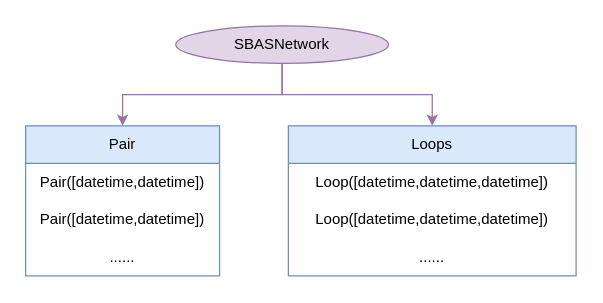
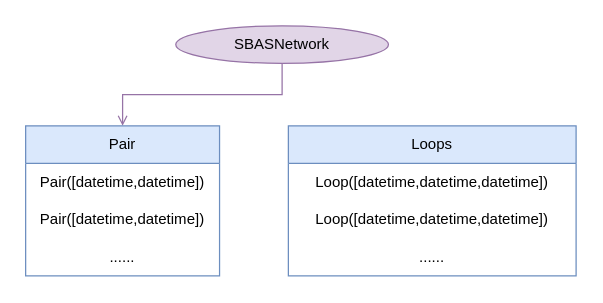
  <mxCell id="0" />
  <mxCell id="1" parent="0" />
- <mxCell id="2" style="edgeStyle=orthogonalEdgeStyle;rounded=0;orthogonalLoop=1;jettySize=auto;html=1;entryX=0.5;entryY=0;entryDx=0;entryDy=0;fillColor=#e1d5e7;strokeColor=#9673a6;" edge="1" parent="1" source="4" target="5"><mxGeometry relative="1" as="geometry"><mxPoint x="145" y="90" as="targetPoint" /></mxGeometry></mxCell>
- <mxCell id="3" style="edgeStyle=orthogonalEdgeStyle;rounded=0;orthogonalLoop=1;jettySize=auto;html=1;entryX=0.5;entryY=0;entryDx=0;entryDy=0;fillColor=#e1d5e7;strokeColor=#9673a6;" edge="1" parent="1" source="4" target="9"><mxGeometry relative="1" as="geometry"><mxPoint x="305" y="90" as="targetPoint" /><Array as="points"><mxPoint x="225" y="75" /><mxPoint x="345" y="75" /></Array></mxGeometry></mxCell>
+ <mxCell id="2" style="edgeStyle=orthogonalEdgeStyle;rounded=0;orthogonalLoop=1;jettySize=auto;html=1;entryX=0.5;entryY=0;entryDx=0;entryDy=0;fillColor=#e1d5e7;strokeColor=#9673a6;endArrow=open;" edge="1" parent="1" source="4" target="5"><mxGeometry relative="1" as="geometry"><mxPoint x="145" y="90" as="targetPoint" /></mxGeometry></mxCell>
  <mxCell id="4" value="SBASNetwork" style="ellipse;whiteSpace=wrap;html=1;fillColor=#e1d5e7;strokeColor=#9673a6;" vertex="1" parent="1"><mxGeometry x="140" y="20" width="170" height="30" as="geometry" /></mxCell>
  <mxCell id="5" value="Pair" style="swimlane;fontStyle=0;childLayout=stackLayout;horizontal=1;startSize=30;horizontalStack=0;resizeParent=1;resizeParentMax=0;resizeLast=0;collapsible=1;marginBottom=0;whiteSpace=wrap;html=1;align=center;fillColor=#dae8fc;strokeColor=#6c8ebf;" vertex="1" parent="1"><mxGeometry x="20" y="100" width="155" height="120" as="geometry" /></mxCell>
  <mxCell id="6" value="Pair([datetime,datetime])" style="text;strokeColor=none;fillColor=none;align=center;verticalAlign=middle;spacingLeft=4;spacingRight=4;overflow=hidden;points=[[0,0.5],[1,0.5]];portConstraint=eastwest;rotatable=0;whiteSpace=wrap;html=1;" vertex="1" parent="5"><mxGeometry y="30" width="155" height="30" as="geometry" /></mxCell>
  <mxCell id="7" value="Pair([datetime,datetime])" style="text;strokeColor=none;fillColor=none;align=center;verticalAlign=middle;spacingLeft=4;spacingRight=4;overflow=hidden;points=[[0,0.5],[1,0.5]];portConstraint=eastwest;rotatable=0;whiteSpace=wrap;html=1;" vertex="1" parent="5"><mxGeometry y="60" width="155" height="30" as="geometry" /></mxCell>
  <mxCell id="8" value="......" style="text;strokeColor=none;fillColor=none;align=center;verticalAlign=middle;spacingLeft=4;spacingRight=4;overflow=hidden;points=[[0,0.5],[1,0.5]];portConstraint=eastwest;rotatable=0;whiteSpace=wrap;html=1;" vertex="1" parent="5"><mxGeometry y="90" width="155" height="30" as="geometry" /></mxCell>
  <mxCell id="9" value="Loops" style="swimlane;fontStyle=0;childLayout=stackLayout;horizontal=1;startSize=30;horizontalStack=0;resizeParent=1;resizeParentMax=0;resizeLast=0;collapsible=1;marginBottom=0;whiteSpace=wrap;html=1;align=center;fillColor=#dae8fc;strokeColor=#6c8ebf;" vertex="1" parent="1"><mxGeometry x="230" y="100" width="230" height="120" as="geometry" /></mxCell>
  <mxCell id="10" value="Loop([datetime,datetime,datetime])" style="text;strokeColor=none;fillColor=none;align=center;verticalAlign=middle;spacingLeft=4;spacingRight=4;overflow=hidden;points=[[0,0.5],[1,0.5]];portConstraint=eastwest;rotatable=0;whiteSpace=wrap;html=1;" vertex="1" parent="9"><mxGeometry y="30" width="230" height="30" as="geometry" /></mxCell>
  <mxCell id="11" value="Loop([datetime,datetime,datetime])" style="text;strokeColor=none;fillColor=none;align=center;verticalAlign=middle;spacingLeft=4;spacingRight=4;overflow=hidden;points=[[0,0.5],[1,0.5]];portConstraint=eastwest;rotatable=0;whiteSpace=wrap;html=1;" vertex="1" parent="9"><mxGeometry y="60" width="230" height="30" as="geometry" /></mxCell>
  <mxCell id="12" value="......" style="text;strokeColor=none;fillColor=none;align=center;verticalAlign=middle;spacingLeft=4;spacingRight=4;overflow=hidden;points=[[0,0.5],[1,0.5]];portConstraint=eastwest;rotatable=0;whiteSpace=wrap;html=1;" vertex="1" parent="9"><mxGeometry y="90" width="230" height="30" as="geometry" /></mxCell>
